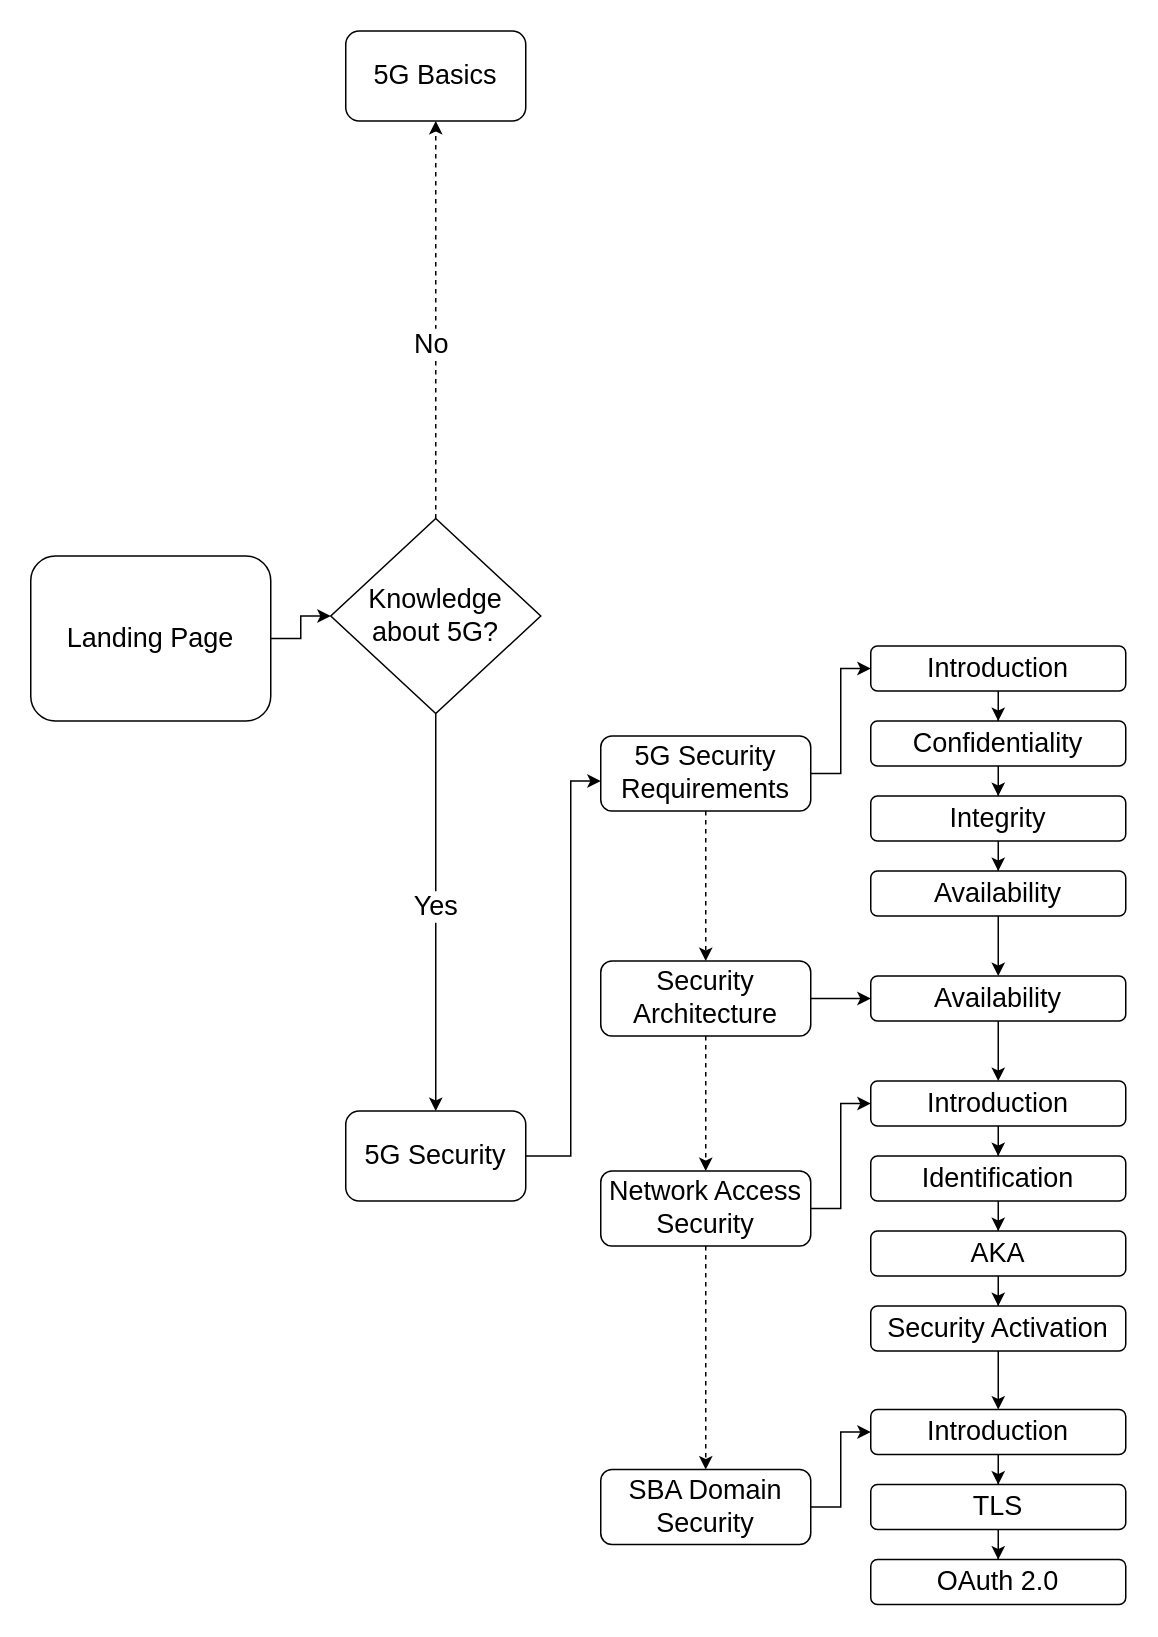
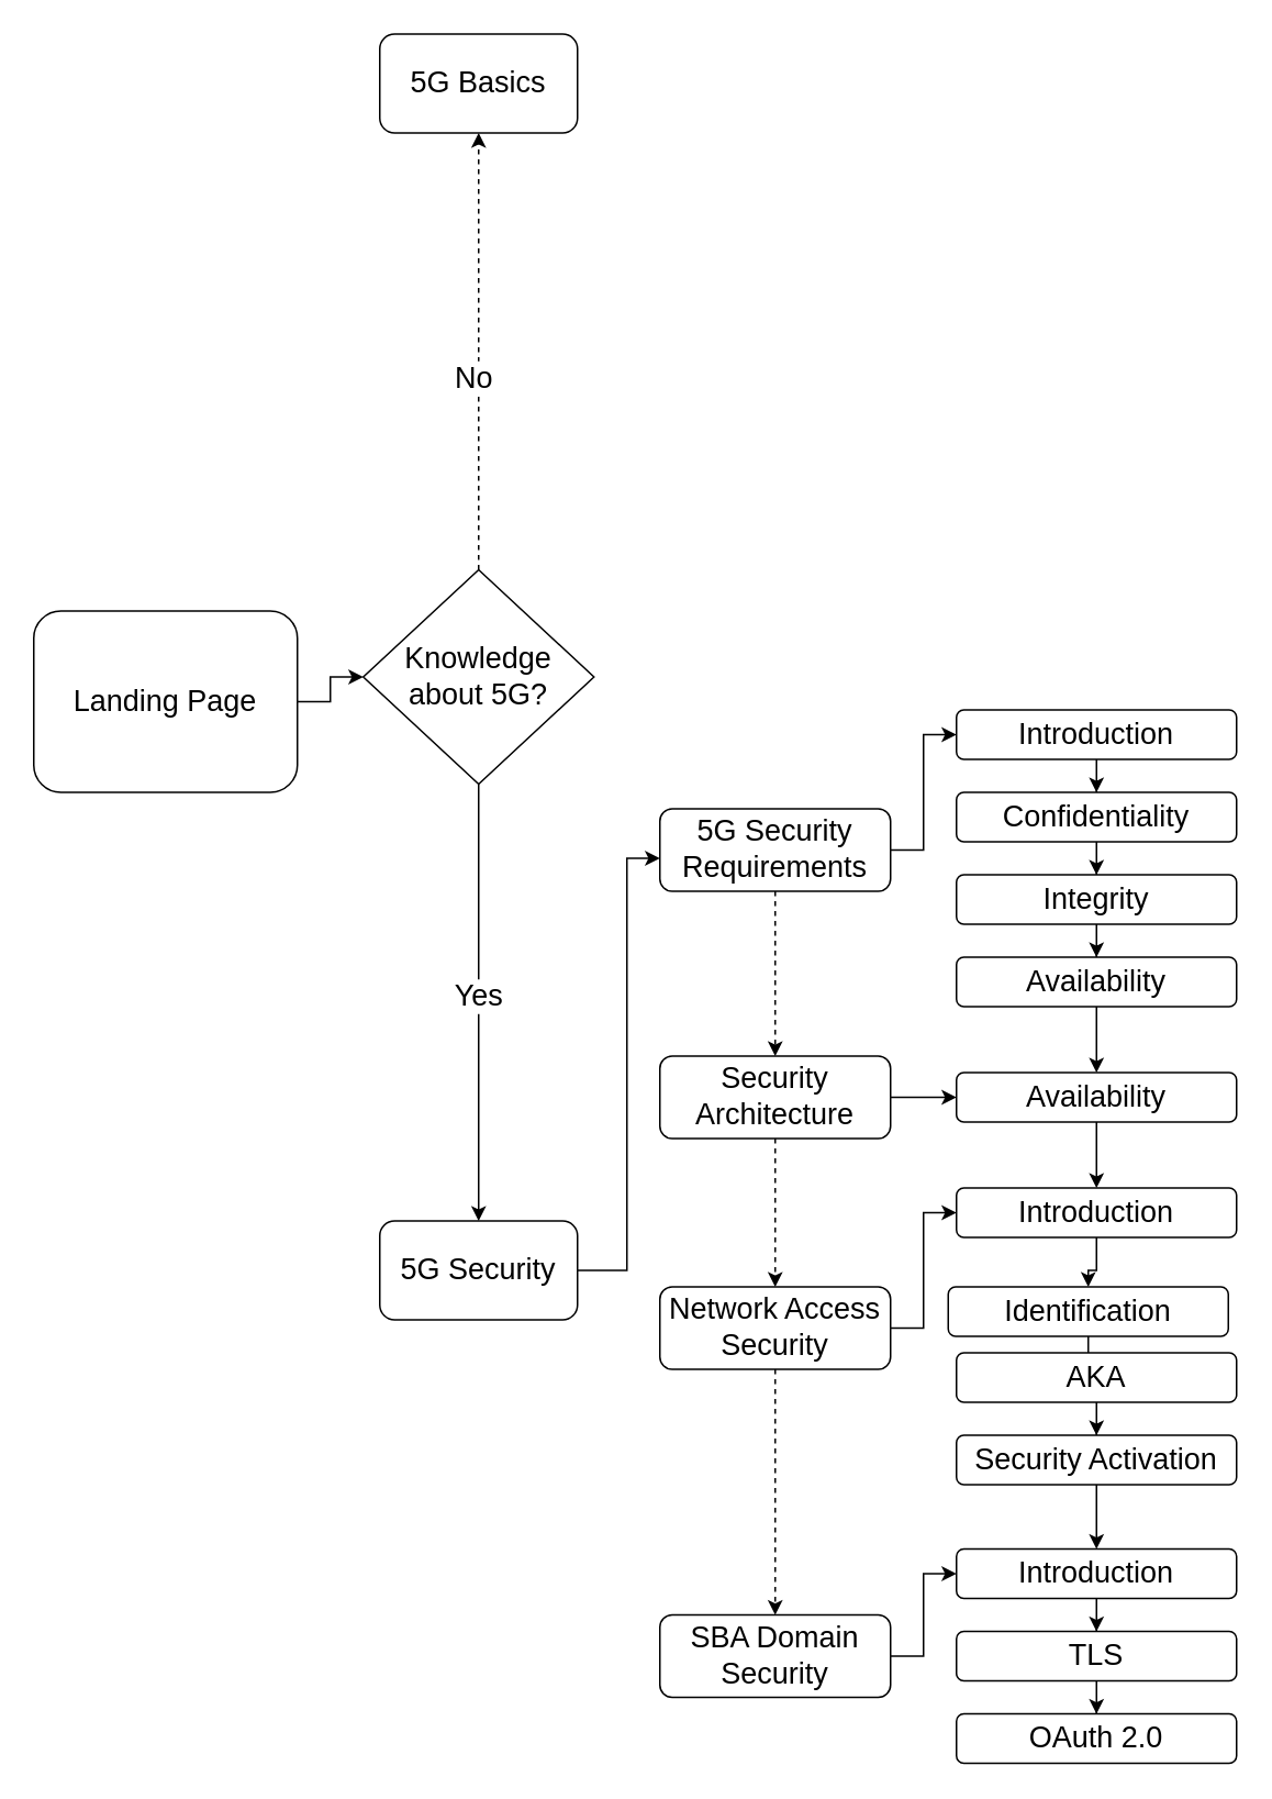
  <mxCell id="0" />
  <mxCell id="1" parent="0" />
  <mxCell id="2" value="" style="edgeStyle=orthogonalEdgeStyle;rounded=0;orthogonalLoop=1;jettySize=auto;html=1;fontSize=18;" edge="1" parent="1" source="3" target="8"><mxGeometry relative="1" as="geometry" /></mxCell>
  <mxCell id="3" value="&lt;font style=&quot;font-size: 18px;&quot;&gt;Landing Page&lt;/font&gt;" style="rounded=1;whiteSpace=wrap;html=1;fontSize=12;glass=0;strokeWidth=1;shadow=0;" vertex="1" parent="1"><mxGeometry x="20" y="370" width="160" height="110" as="geometry" /></mxCell>
  <mxCell id="4" value="" style="edgeStyle=orthogonalEdgeStyle;rounded=0;orthogonalLoop=1;jettySize=auto;html=1;fontSize=18;dashed=1;" edge="1" parent="1" source="8" target="9"><mxGeometry relative="1" as="geometry" /></mxCell>
  <mxCell id="5" value="No" style="edgeLabel;html=1;align=center;verticalAlign=middle;resizable=0;points=[];fontSize=18;" vertex="1" connectable="0" parent="4"><mxGeometry x="-0.12" y="4" relative="1" as="geometry"><mxPoint as="offset" /></mxGeometry></mxCell>
  <mxCell id="6" value="" style="edgeStyle=orthogonalEdgeStyle;rounded=0;orthogonalLoop=1;jettySize=auto;html=1;fontSize=18;" edge="1" parent="1" source="8" target="11"><mxGeometry relative="1" as="geometry" /></mxCell>
  <mxCell id="7" value="Yes" style="edgeLabel;html=1;align=center;verticalAlign=middle;resizable=0;points=[];fontSize=18;" vertex="1" connectable="0" parent="6"><mxGeometry x="-0.033" y="-1" relative="1" as="geometry"><mxPoint as="offset" /></mxGeometry></mxCell>
  <mxCell id="8" value="&lt;font style=&quot;font-size: 18px;&quot;&gt;Knowledge about 5G?&lt;/font&gt;" style="rhombus;whiteSpace=wrap;html=1;" vertex="1" parent="1"><mxGeometry x="220" y="345" width="140" height="130" as="geometry" /></mxCell>
  <mxCell id="9" value="&lt;font style=&quot;font-size: 18px;&quot;&gt;5G Basics&lt;/font&gt;" style="rounded=1;whiteSpace=wrap;html=1;" vertex="1" parent="1"><mxGeometry x="230" y="20" width="120" height="60" as="geometry" /></mxCell>
  <mxCell id="10" value="" style="edgeStyle=orthogonalEdgeStyle;rounded=0;orthogonalLoop=1;jettySize=auto;html=1;fontSize=18;" edge="1" parent="1" source="11" target="14"><mxGeometry relative="1" as="geometry"><Array as="points"><mxPoint x="380" y="770" /><mxPoint x="380" y="520" /></Array></mxGeometry></mxCell>
  <mxCell id="11" value="5G Security" style="rounded=1;whiteSpace=wrap;html=1;fontSize=18;" vertex="1" parent="1"><mxGeometry x="230" y="740" width="120" height="60" as="geometry" /></mxCell>
  <mxCell id="12" style="edgeStyle=orthogonalEdgeStyle;rounded=0;orthogonalLoop=1;jettySize=auto;html=1;entryX=0;entryY=0.5;entryDx=0;entryDy=0;fontSize=18;" edge="1" parent="1" source="14" target="16"><mxGeometry relative="1" as="geometry" /></mxCell>
  <mxCell id="13" style="edgeStyle=orthogonalEdgeStyle;rounded=0;orthogonalLoop=1;jettySize=auto;html=1;fontSize=18;dashed=1;" edge="1" parent="1" source="14" target="25"><mxGeometry relative="1" as="geometry" /></mxCell>
  <mxCell id="14" value="5G Security Requirements" style="rounded=1;whiteSpace=wrap;html=1;fontSize=18;" vertex="1" parent="1"><mxGeometry x="400" y="490" width="140" height="50" as="geometry" /></mxCell>
  <mxCell id="15" style="edgeStyle=orthogonalEdgeStyle;rounded=0;orthogonalLoop=1;jettySize=auto;html=1;entryX=0.5;entryY=0;entryDx=0;entryDy=0;fontSize=18;" edge="1" parent="1" source="16" target="18"><mxGeometry relative="1" as="geometry" /></mxCell>
  <mxCell id="16" value="Introduction" style="rounded=1;whiteSpace=wrap;html=1;fontSize=18;" vertex="1" parent="1"><mxGeometry x="580" y="430" width="170" height="30" as="geometry" /></mxCell>
  <mxCell id="17" style="edgeStyle=orthogonalEdgeStyle;rounded=0;orthogonalLoop=1;jettySize=auto;html=1;fontSize=18;" edge="1" parent="1" source="18" target="19"><mxGeometry relative="1" as="geometry" /></mxCell>
  <mxCell id="18" value="Confidentiality" style="rounded=1;whiteSpace=wrap;html=1;fontSize=18;" vertex="1" parent="1"><mxGeometry x="580" y="480" width="170" height="30" as="geometry" /></mxCell>
  <mxCell id="19" value="Integrity" style="rounded=1;whiteSpace=wrap;html=1;fontSize=18;" vertex="1" parent="1"><mxGeometry x="580" y="530" width="170" height="30" as="geometry" /></mxCell>
  <mxCell id="20" style="edgeStyle=orthogonalEdgeStyle;rounded=0;orthogonalLoop=1;jettySize=auto;html=1;fontSize=18;exitX=0.5;exitY=1;exitDx=0;exitDy=0;" edge="1" parent="1" target="22" source="19"><mxGeometry relative="1" as="geometry"><mxPoint x="645" y="690" as="sourcePoint" /></mxGeometry></mxCell>
  <mxCell id="21" style="edgeStyle=orthogonalEdgeStyle;rounded=0;orthogonalLoop=1;jettySize=auto;html=1;entryX=0.5;entryY=0;entryDx=0;entryDy=0;fontSize=18;" edge="1" parent="1" source="22" target="28"><mxGeometry relative="1" as="geometry" /></mxCell>
  <mxCell id="22" value="Availability" style="rounded=1;whiteSpace=wrap;html=1;fontSize=18;" vertex="1" parent="1"><mxGeometry x="580" y="580" width="170" height="30" as="geometry" /></mxCell>
  <mxCell id="23" style="edgeStyle=orthogonalEdgeStyle;rounded=0;orthogonalLoop=1;jettySize=auto;html=1;entryX=0;entryY=0.5;entryDx=0;entryDy=0;fontSize=18;" edge="1" parent="1" source="25" target="28"><mxGeometry relative="1" as="geometry" /></mxCell>
  <mxCell id="24" style="edgeStyle=orthogonalEdgeStyle;rounded=0;orthogonalLoop=1;jettySize=auto;html=1;fontSize=18;dashed=1;" edge="1" parent="1" source="25" target="31"><mxGeometry relative="1" as="geometry" /></mxCell>
  <mxCell id="25" value="Security Architecture" style="rounded=1;whiteSpace=wrap;html=1;fontSize=18;" vertex="1" parent="1"><mxGeometry x="400" y="640" width="140" height="50" as="geometry" /></mxCell>
  <mxCell id="26" style="edgeStyle=orthogonalEdgeStyle;rounded=0;orthogonalLoop=1;jettySize=auto;html=1;exitX=0.5;exitY=1;exitDx=0;exitDy=0;fontSize=18;" edge="1" parent="1" source="18" target="18"><mxGeometry relative="1" as="geometry" /></mxCell>
  <mxCell id="27" style="edgeStyle=orthogonalEdgeStyle;rounded=0;orthogonalLoop=1;jettySize=auto;html=1;entryX=0.5;entryY=0;entryDx=0;entryDy=0;fontSize=18;" edge="1" parent="1" source="28" target="33"><mxGeometry relative="1" as="geometry" /></mxCell>
  <mxCell id="28" value="Availability" style="rounded=1;whiteSpace=wrap;html=1;fontSize=18;" vertex="1" parent="1"><mxGeometry x="580" y="650" width="170" height="30" as="geometry" /></mxCell>
  <mxCell id="29" style="edgeStyle=orthogonalEdgeStyle;rounded=0;orthogonalLoop=1;jettySize=auto;html=1;entryX=0;entryY=0.5;entryDx=0;entryDy=0;fontSize=18;" edge="1" parent="1" source="31" target="33"><mxGeometry relative="1" as="geometry" /></mxCell>
  <mxCell id="30" style="edgeStyle=orthogonalEdgeStyle;rounded=0;orthogonalLoop=1;jettySize=auto;html=1;entryX=0.5;entryY=0;entryDx=0;entryDy=0;dashed=1;fontSize=18;" edge="1" parent="1" source="31" target="42"><mxGeometry relative="1" as="geometry" /></mxCell>
  <mxCell id="31" value="Network Access Security" style="rounded=1;whiteSpace=wrap;html=1;fontSize=18;" vertex="1" parent="1"><mxGeometry x="400" y="780" width="140" height="50" as="geometry" /></mxCell>
  <mxCell id="32" style="edgeStyle=orthogonalEdgeStyle;rounded=0;orthogonalLoop=1;jettySize=auto;html=1;entryX=0.5;entryY=0;entryDx=0;entryDy=0;fontSize=18;" edge="1" parent="1" source="33" target="35"><mxGeometry relative="1" as="geometry" /></mxCell>
  <mxCell id="33" value="Introduction" style="rounded=1;whiteSpace=wrap;html=1;fontSize=18;" vertex="1" parent="1"><mxGeometry x="580" y="720" width="170" height="30" as="geometry" /></mxCell>
  <mxCell id="34" style="edgeStyle=orthogonalEdgeStyle;rounded=0;orthogonalLoop=1;jettySize=auto;html=1;fontSize=18;" edge="1" parent="1" source="35" target="36"><mxGeometry relative="1" as="geometry" /></mxCell>
- <mxCell id="35" value="Identification" style="rounded=1;whiteSpace=wrap;html=1;fontSize=18;" vertex="1" parent="1"><mxGeometry x="580" y="770" width="170" height="30" as="geometry" /></mxCell>
+ <mxCell id="35" value="Identification" style="rounded=1;whiteSpace=wrap;html=1;fontSize=18;" vertex="1" parent="1"><mxGeometry x="575" y="780" width="170" height="30" as="geometry" /></mxCell>
  <mxCell id="36" value="AKA" style="rounded=1;whiteSpace=wrap;html=1;fontSize=18;" vertex="1" parent="1"><mxGeometry x="580" y="820" width="170" height="30" as="geometry" /></mxCell>
  <mxCell id="37" style="edgeStyle=orthogonalEdgeStyle;rounded=0;orthogonalLoop=1;jettySize=auto;html=1;fontSize=18;exitX=0.5;exitY=1;exitDx=0;exitDy=0;" edge="1" parent="1" source="36" target="39"><mxGeometry relative="1" as="geometry"><mxPoint x="645" y="980" as="sourcePoint" /></mxGeometry></mxCell>
  <mxCell id="38" style="edgeStyle=orthogonalEdgeStyle;rounded=0;orthogonalLoop=1;jettySize=auto;html=1;entryX=0.5;entryY=0;entryDx=0;entryDy=0;fontSize=18;" edge="1" parent="1" source="39" target="44"><mxGeometry relative="1" as="geometry" /></mxCell>
  <mxCell id="39" value="Security Activation" style="rounded=1;whiteSpace=wrap;html=1;fontSize=18;" vertex="1" parent="1"><mxGeometry x="580" y="870" width="170" height="30" as="geometry" /></mxCell>
  <mxCell id="40" style="edgeStyle=orthogonalEdgeStyle;rounded=0;orthogonalLoop=1;jettySize=auto;html=1;exitX=0.5;exitY=1;exitDx=0;exitDy=0;fontSize=18;" edge="1" parent="1" source="35" target="35"><mxGeometry relative="1" as="geometry" /></mxCell>
  <mxCell id="41" style="edgeStyle=orthogonalEdgeStyle;rounded=0;orthogonalLoop=1;jettySize=auto;html=1;entryX=0;entryY=0.5;entryDx=0;entryDy=0;fontSize=18;" edge="1" parent="1" source="42" target="44"><mxGeometry relative="1" as="geometry" /></mxCell>
  <mxCell id="42" value="SBA Domain Security" style="rounded=1;whiteSpace=wrap;html=1;fontSize=18;" vertex="1" parent="1"><mxGeometry x="400" y="979" width="140" height="50" as="geometry" /></mxCell>
  <mxCell id="43" style="edgeStyle=orthogonalEdgeStyle;rounded=0;orthogonalLoop=1;jettySize=auto;html=1;entryX=0.5;entryY=0;entryDx=0;entryDy=0;fontSize=18;" edge="1" parent="1" source="44" target="46"><mxGeometry relative="1" as="geometry" /></mxCell>
  <mxCell id="44" value="Introduction" style="rounded=1;whiteSpace=wrap;html=1;fontSize=18;" vertex="1" parent="1"><mxGeometry x="580" y="939" width="170" height="30" as="geometry" /></mxCell>
  <mxCell id="45" style="edgeStyle=orthogonalEdgeStyle;rounded=0;orthogonalLoop=1;jettySize=auto;html=1;fontSize=18;" edge="1" parent="1" source="46" target="47"><mxGeometry relative="1" as="geometry" /></mxCell>
  <mxCell id="46" value="TLS" style="rounded=1;whiteSpace=wrap;html=1;fontSize=18;" vertex="1" parent="1"><mxGeometry x="580" y="989" width="170" height="30" as="geometry" /></mxCell>
  <mxCell id="47" value="OAuth 2.0" style="rounded=1;whiteSpace=wrap;html=1;fontSize=18;" vertex="1" parent="1"><mxGeometry x="580" y="1039" width="170" height="30" as="geometry" /></mxCell>
  <mxCell id="48" style="edgeStyle=orthogonalEdgeStyle;rounded=0;orthogonalLoop=1;jettySize=auto;html=1;exitX=0.5;exitY=1;exitDx=0;exitDy=0;fontSize=18;" edge="1" parent="1" source="46" target="46"><mxGeometry relative="1" as="geometry" /></mxCell>
